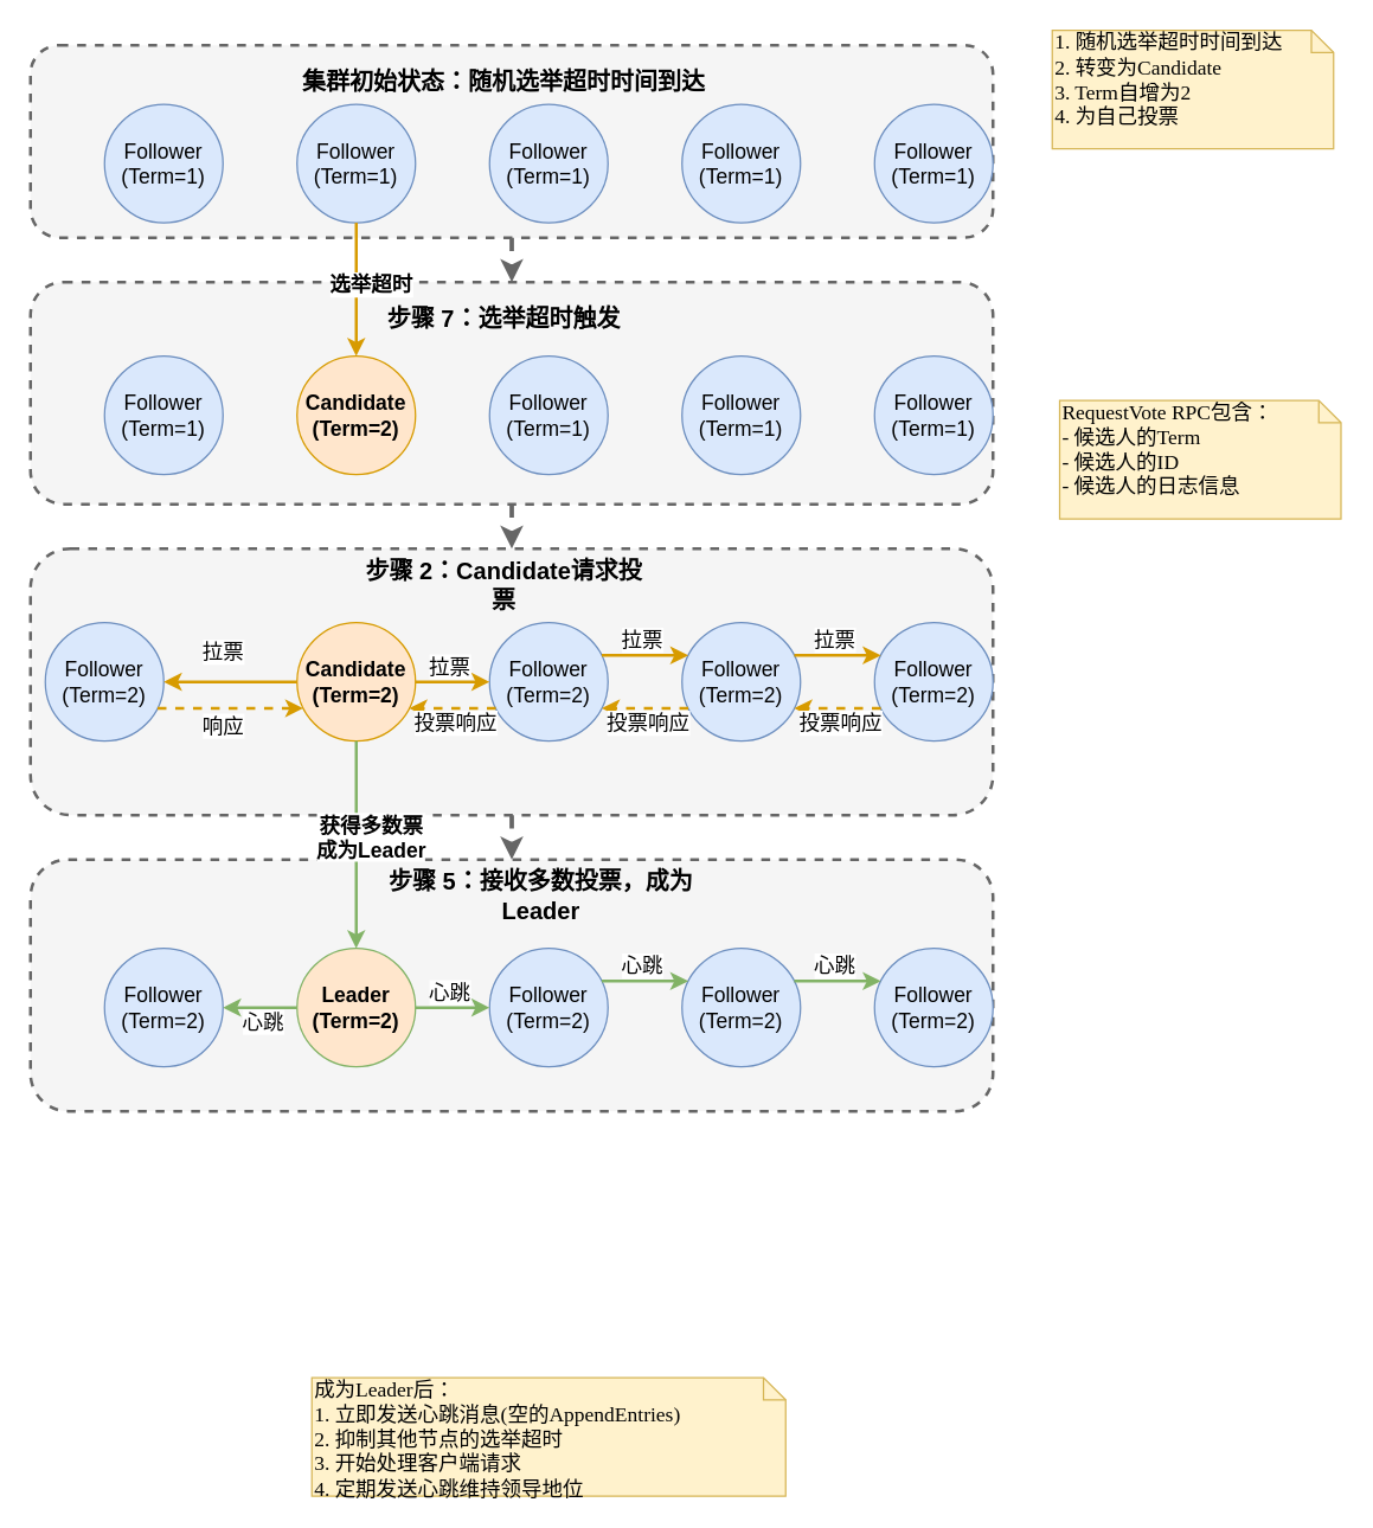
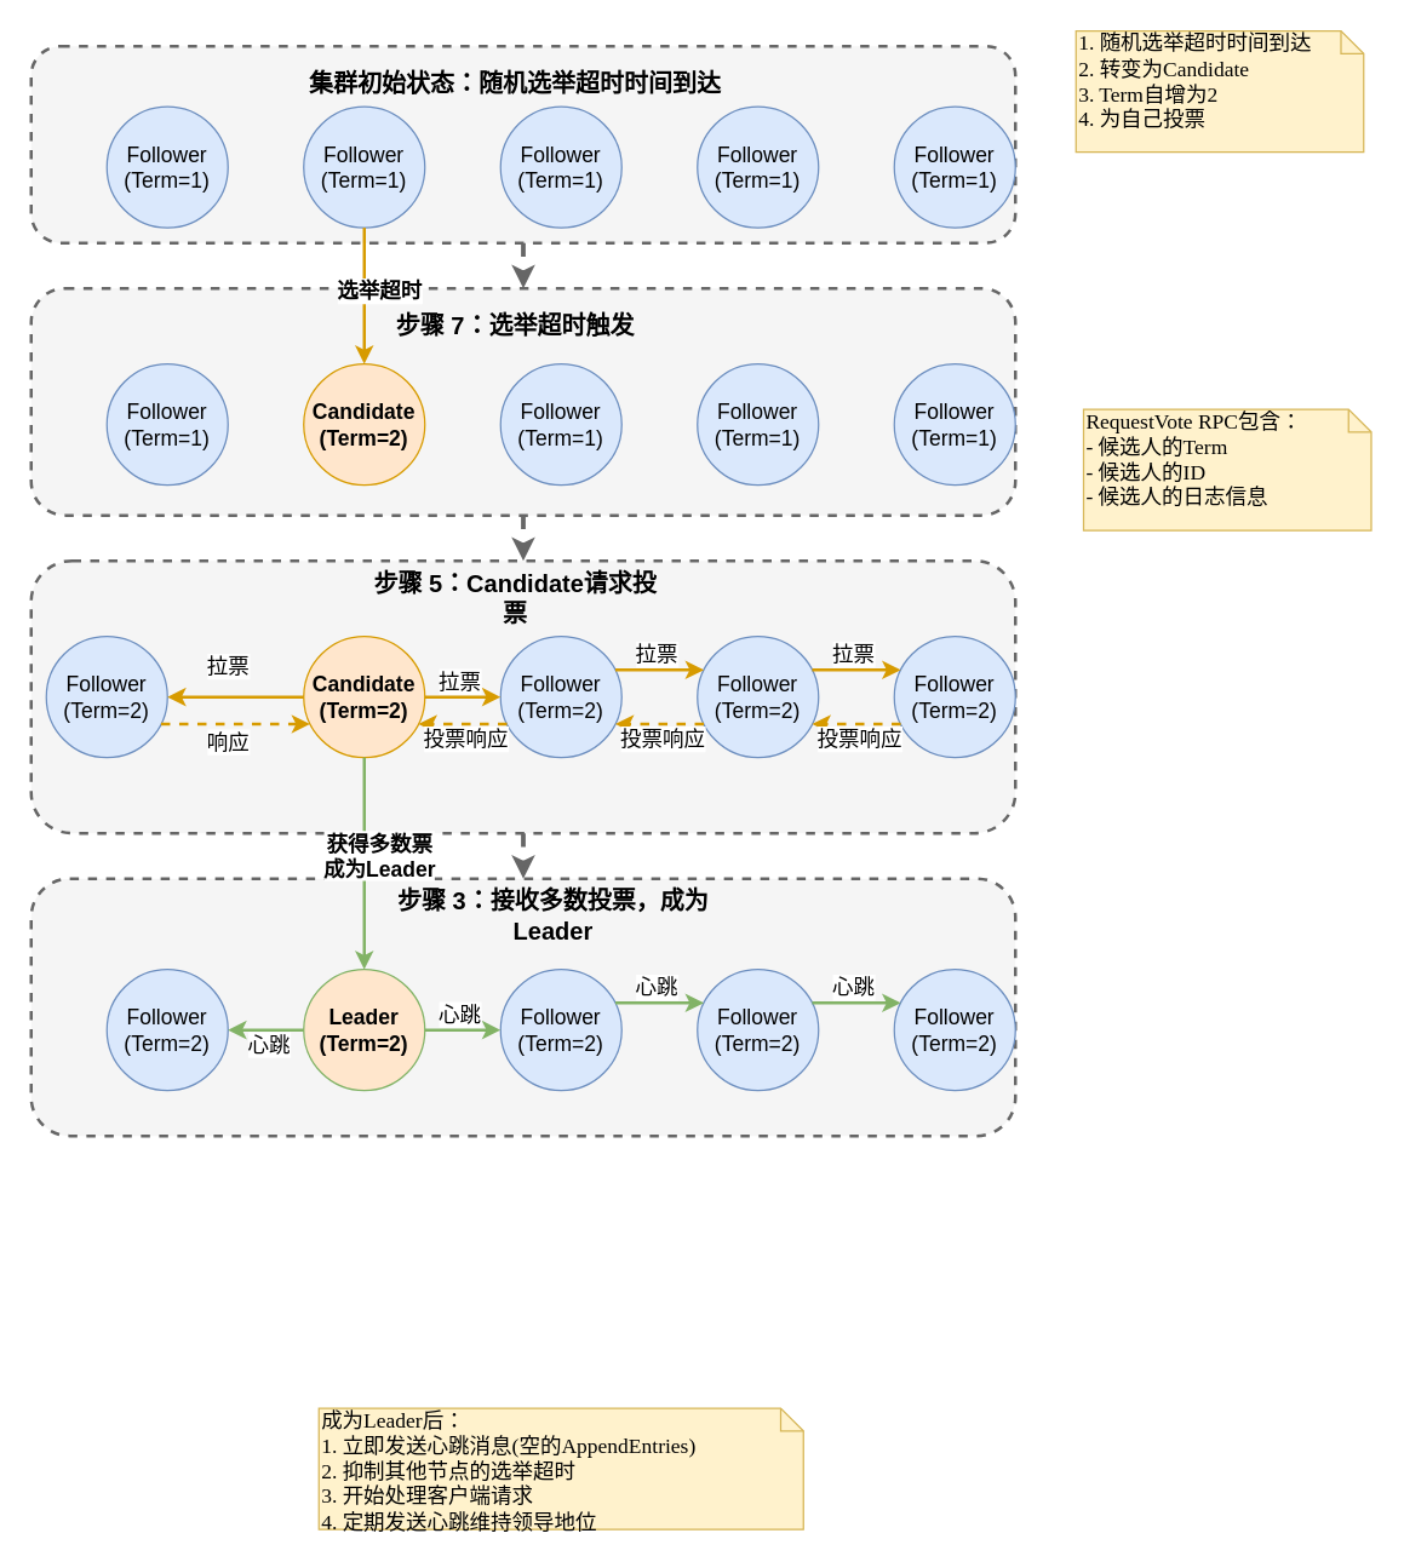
  <mxCell id="0" />
  <mxCell id="1" parent="0" />
  <mxCell id="2" value="" style="rounded=1;whiteSpace=wrap;html=1;dashed=1;strokeWidth=2;fillColor=#f5f5f5;fontColor=#333333;strokeColor=#666666;" vertex="1" parent="1"><mxGeometry x="20" y="30" width="650" height="130" as="geometry" /></mxCell>
  <mxCell id="3" value="集群初始状态：随机选举超时时间到达" style="text;html=1;strokeColor=none;fillColor=none;align=center;verticalAlign=middle;whiteSpace=wrap;rounded=0;fontSize=16;fontStyle=1" vertex="1" parent="1"><mxGeometry x="200" y="40" width="280" height="30" as="geometry" /></mxCell>
  <mxCell id="4" value="Follower&#10;(Term=1)" style="ellipse;whiteSpace=wrap;html=1;aspect=fixed;fillColor=#dae8fc;strokeColor=#6c8ebf;fontSize=14;" vertex="1" parent="1"><mxGeometry x="70" y="70" width="80" height="80" as="geometry" /></mxCell>
  <mxCell id="5" value="Follower&#10;(Term=1)" style="ellipse;whiteSpace=wrap;html=1;aspect=fixed;fillColor=#dae8fc;strokeColor=#6c8ebf;fontSize=14;" vertex="1" parent="1"><mxGeometry x="200" y="70" width="80" height="80" as="geometry" /></mxCell>
  <mxCell id="6" value="Follower&#10;(Term=1)" style="ellipse;whiteSpace=wrap;html=1;aspect=fixed;fillColor=#dae8fc;strokeColor=#6c8ebf;fontSize=14;" vertex="1" parent="1"><mxGeometry x="330" y="70" width="80" height="80" as="geometry" /></mxCell>
  <mxCell id="7" value="Follower&#10;(Term=1)" style="ellipse;whiteSpace=wrap;html=1;aspect=fixed;fillColor=#dae8fc;strokeColor=#6c8ebf;fontSize=14;" vertex="1" parent="1"><mxGeometry x="460" y="70" width="80" height="80" as="geometry" /></mxCell>
  <mxCell id="8" value="Follower&#10;(Term=1)" style="ellipse;whiteSpace=wrap;html=1;aspect=fixed;fillColor=#dae8fc;strokeColor=#6c8ebf;fontSize=14;" vertex="1" parent="1"><mxGeometry x="590" y="70" width="80" height="80" as="geometry" /></mxCell>
  <mxCell id="9" value="" style="rounded=1;whiteSpace=wrap;html=1;dashed=1;strokeWidth=2;fillColor=#f5f5f5;fontColor=#333333;strokeColor=#666666;" vertex="1" parent="1"><mxGeometry x="20" y="190" width="650" height="150" as="geometry" /></mxCell>
  <mxCell id="10" value="步骤 7：选举超时触发" style="text;html=1;strokeColor=none;fillColor=none;align=center;verticalAlign=middle;whiteSpace=wrap;rounded=0;fontSize=16;fontStyle=1" vertex="1" parent="1"><mxGeometry x="240" y="200" width="200" height="30" as="geometry" /></mxCell>
  <mxCell id="11" value="Follower&#10;(Term=1)" style="ellipse;whiteSpace=wrap;html=1;aspect=fixed;fillColor=#dae8fc;strokeColor=#6c8ebf;fontSize=14;" vertex="1" parent="1"><mxGeometry x="70" y="240" width="80" height="80" as="geometry" /></mxCell>
  <mxCell id="12" value="Candidate&#10;(Term=2)" style="ellipse;whiteSpace=wrap;html=1;aspect=fixed;fillColor=#ffe6cc;strokeColor=#d79b00;fontSize=14;fontStyle=1" vertex="1" parent="1"><mxGeometry x="200" y="240" width="80" height="80" as="geometry" /></mxCell>
  <mxCell id="13" value="Follower&#10;(Term=1)" style="ellipse;whiteSpace=wrap;html=1;aspect=fixed;fillColor=#dae8fc;strokeColor=#6c8ebf;fontSize=14;" vertex="1" parent="1"><mxGeometry x="330" y="240" width="80" height="80" as="geometry" /></mxCell>
  <mxCell id="14" value="Follower&#10;(Term=1)" style="ellipse;whiteSpace=wrap;html=1;aspect=fixed;fillColor=#dae8fc;strokeColor=#6c8ebf;fontSize=14;" vertex="1" parent="1"><mxGeometry x="460" y="240" width="80" height="80" as="geometry" /></mxCell>
  <mxCell id="15" value="Follower&#10;(Term=1)" style="ellipse;whiteSpace=wrap;html=1;aspect=fixed;fillColor=#dae8fc;strokeColor=#6c8ebf;fontSize=14;" vertex="1" parent="1"><mxGeometry x="590" y="240" width="80" height="80" as="geometry" /></mxCell>
  <mxCell id="16" value="选举超时" style="endArrow=classic;html=1;rounded=0;fontSize=14;exitX=0.5;exitY=1;exitDx=0;exitDy=0;entryX=0.5;entryY=0;entryDx=0;entryDy=0;fillColor=#ffe6cc;strokeColor=#d79b00;strokeWidth=2;fontStyle=1" edge="1" parent="1" source="5" target="12"><mxGeometry x="-0.068" y="10" width="50" height="50" relative="1" as="geometry"><mxPoint x="135" y="420" as="sourcePoint" /><mxPoint x="140" y="240" as="targetPoint" /><mxPoint as="offset" /></mxGeometry></mxCell>
  <mxCell id="17" value="1. 随机选举超时时间到达&#10;2. 转变为Candidate&#10;3. Term自增为2&#10;4. 为自己投票" style="shape=note;whiteSpace=wrap;html=1;size=15;verticalAlign=top;align=left;spacingTop=-6;rounded=0;shadow=0;comic=0;labelBackgroundColor=none;strokeWidth=1;fontFamily=Verdana;fontSize=14;fillColor=#fff2cc;strokeColor=#d6b656;" vertex="1" parent="1"><mxGeometry x="710" y="20" width="190" height="80" as="geometry" /></mxCell>
  <mxCell id="18" value="" style="rounded=1;whiteSpace=wrap;html=1;dashed=1;strokeWidth=2;fillColor=#f5f5f5;fontColor=#333333;strokeColor=#666666;" vertex="1" parent="1"><mxGeometry x="20" y="370" width="650" height="180" as="geometry" /></mxCell>
- <mxCell id="19" value="步骤 2：Candidate请求投票" style="text;html=1;strokeColor=none;fillColor=none;align=center;verticalAlign=middle;whiteSpace=wrap;rounded=0;fontSize=16;fontStyle=1" vertex="1" parent="1"><mxGeometry x="240" y="380" width="200" height="30" as="geometry" /></mxCell>
+ <mxCell id="19" value="步骤 5：Candidate请求投票" style="text;html=1;strokeColor=none;fillColor=none;align=center;verticalAlign=middle;whiteSpace=wrap;rounded=0;fontSize=16;fontStyle=1" vertex="1" parent="1"><mxGeometry x="240" y="380" width="200" height="30" as="geometry" /></mxCell>
  <mxCell id="20" value="Follower&#10;(Term=2)" style="ellipse;whiteSpace=wrap;html=1;aspect=fixed;fillColor=#dae8fc;strokeColor=#6c8ebf;fontSize=14;" vertex="1" parent="1"><mxGeometry x="30" y="420" width="80" height="80" as="geometry" /></mxCell>
  <mxCell id="21" value="Candidate&#10;(Term=2)" style="ellipse;whiteSpace=wrap;html=1;aspect=fixed;fillColor=#ffe6cc;strokeColor=#d79b00;fontSize=14;fontStyle=1" vertex="1" parent="1"><mxGeometry x="200" y="420" width="80" height="80" as="geometry" /></mxCell>
  <mxCell id="22" value="Follower&#10;(Term=2)" style="ellipse;whiteSpace=wrap;html=1;aspect=fixed;fillColor=#dae8fc;strokeColor=#6c8ebf;fontSize=14;" vertex="1" parent="1"><mxGeometry x="330" y="420" width="80" height="80" as="geometry" /></mxCell>
  <mxCell id="23" value="Follower&#10;(Term=2)" style="ellipse;whiteSpace=wrap;html=1;aspect=fixed;fillColor=#dae8fc;strokeColor=#6c8ebf;fontSize=14;" vertex="1" parent="1"><mxGeometry x="460" y="420" width="80" height="80" as="geometry" /></mxCell>
  <mxCell id="24" value="Follower&#10;(Term=2)" style="ellipse;whiteSpace=wrap;html=1;aspect=fixed;fillColor=#dae8fc;strokeColor=#6c8ebf;fontSize=14;" vertex="1" parent="1"><mxGeometry x="590" y="420" width="80" height="80" as="geometry" /></mxCell>
  <mxCell id="25" value="拉票" style="endArrow=classic;html=1;rounded=0;fontSize=14;exitX=0;exitY=0.5;exitDx=0;exitDy=0;entryX=1;entryY=0.5;entryDx=0;entryDy=0;strokeWidth=2;fillColor=#ffe6cc;strokeColor=#d79b00;" edge="1" parent="1" source="21" target="20"><mxGeometry x="0.111" y="-20" width="50" height="50" relative="1" as="geometry"><mxPoint x="240" y="160" as="sourcePoint" /><mxPoint x="240" y="250" as="targetPoint" /><mxPoint as="offset" /></mxGeometry></mxCell>
  <mxCell id="26" value="拉票" style="endArrow=classic;html=1;rounded=0;fontSize=14;exitX=1;exitY=0.5;exitDx=0;exitDy=0;entryX=0;entryY=0.5;entryDx=0;entryDy=0;strokeWidth=2;fillColor=#ffe6cc;strokeColor=#d79b00;" edge="1" parent="1" source="21" target="22"><mxGeometry x="-0.068" y="10" width="50" height="50" relative="1" as="geometry"><mxPoint x="210" y="470" as="sourcePoint" /><mxPoint x="160" y="470" as="targetPoint" /><mxPoint as="offset" /></mxGeometry></mxCell>
  <mxCell id="27" value="拉票" style="endArrow=classic;html=1;rounded=0;fontSize=14;exitX=1;exitY=0.25;exitDx=0;exitDy=0;entryX=0;entryY=0.25;entryDx=0;entryDy=0;strokeWidth=2;fillColor=#ffe6cc;strokeColor=#d79b00;" edge="1" parent="1" source="22" target="23"><mxGeometry x="-0.068" y="10" width="50" height="50" relative="1" as="geometry"><mxPoint x="290" y="470" as="sourcePoint" /><mxPoint x="340" y="470" as="targetPoint" /><mxPoint as="offset" /></mxGeometry></mxCell>
  <mxCell id="28" value="拉票" style="endArrow=classic;html=1;rounded=0;fontSize=14;exitX=1;exitY=0.25;exitDx=0;exitDy=0;entryX=0;entryY=0.25;entryDx=0;entryDy=0;strokeWidth=2;fillColor=#ffe6cc;strokeColor=#d79b00;" edge="1" parent="1" source="23" target="24"><mxGeometry x="-0.068" y="10" width="50" height="50" relative="1" as="geometry"><mxPoint x="420" y="450" as="sourcePoint" /><mxPoint x="470" y="450" as="targetPoint" /><mxPoint as="offset" /></mxGeometry></mxCell>
  <mxCell id="29" value="响应" style="endArrow=classic;html=1;rounded=0;fontSize=14;exitX=1;exitY=0.75;exitDx=0;exitDy=0;entryX=0;entryY=0.75;entryDx=0;entryDy=0;strokeWidth=2;dashed=1;fillColor=#ffe6cc;strokeColor=#d79b00;" edge="1" parent="1" source="20" target="21"><mxGeometry x="-0.102" y="-12" width="50" height="50" relative="1" as="geometry"><mxPoint x="210" y="470" as="sourcePoint" /><mxPoint x="160" y="470" as="targetPoint" /><mxPoint as="offset" /></mxGeometry></mxCell>
  <mxCell id="30" value="投票响应" style="endArrow=classic;html=1;rounded=0;fontSize=14;exitX=0;exitY=0.75;exitDx=0;exitDy=0;entryX=1;entryY=0.75;entryDx=0;entryDy=0;strokeWidth=2;dashed=1;fillColor=#ffe6cc;strokeColor=#d79b00;" edge="1" parent="1" source="22" target="21"><mxGeometry x="-0.068" y="10" width="50" height="50" relative="1" as="geometry"><mxPoint x="160" y="490" as="sourcePoint" /><mxPoint x="210" y="490" as="targetPoint" /><mxPoint as="offset" /></mxGeometry></mxCell>
  <mxCell id="31" value="投票响应" style="endArrow=classic;html=1;rounded=0;fontSize=14;exitX=0;exitY=0.75;exitDx=0;exitDy=0;entryX=1;entryY=0.75;entryDx=0;entryDy=0;strokeWidth=2;dashed=1;fillColor=#ffe6cc;strokeColor=#d79b00;" edge="1" parent="1" source="23" target="22"><mxGeometry x="-0.068" y="10" width="50" height="50" relative="1" as="geometry"><mxPoint x="340" y="490" as="sourcePoint" /><mxPoint x="290" y="490" as="targetPoint" /><mxPoint as="offset" /></mxGeometry></mxCell>
  <mxCell id="32" value="投票响应" style="endArrow=classic;html=1;rounded=0;fontSize=14;exitX=0;exitY=0.75;exitDx=0;exitDy=0;entryX=1;entryY=0.75;entryDx=0;entryDy=0;strokeWidth=2;dashed=1;fillColor=#ffe6cc;strokeColor=#d79b00;" edge="1" parent="1" source="24" target="23"><mxGeometry x="-0.068" y="10" width="50" height="50" relative="1" as="geometry"><mxPoint x="470" y="490" as="sourcePoint" /><mxPoint x="420" y="490" as="targetPoint" /><mxPoint as="offset" /></mxGeometry></mxCell>
  <mxCell id="33" value="RequestVote RPC包含：&#10;- 候选人的Term&#10;- 候选人的ID&#10;- 候选人的日志信息" style="shape=note;whiteSpace=wrap;html=1;size=15;verticalAlign=top;align=left;spacingTop=-6;rounded=0;shadow=0;comic=0;labelBackgroundColor=none;strokeWidth=1;fontFamily=Verdana;fontSize=14;fillColor=#fff2cc;strokeColor=#d6b656;" vertex="1" parent="1"><mxGeometry x="715" y="270" width="190" height="80" as="geometry" /></mxCell>
  <mxCell id="34" value="" style="rounded=1;whiteSpace=wrap;html=1;dashed=1;strokeWidth=2;fillColor=#f5f5f5;fontColor=#333333;strokeColor=#666666;" vertex="1" parent="1"><mxGeometry x="20" y="580" width="650" height="170" as="geometry" /></mxCell>
- <mxCell id="35" value="步骤 5：接收多数投票，成为Leader" style="text;html=1;strokeColor=none;fillColor=none;align=center;verticalAlign=middle;whiteSpace=wrap;rounded=0;fontSize=16;fontStyle=1" vertex="1" parent="1"><mxGeometry x="240" y="590" width="250" height="30" as="geometry" /></mxCell>
+ <mxCell id="35" value="步骤 3：接收多数投票，成为Leader" style="text;html=1;strokeColor=none;fillColor=none;align=center;verticalAlign=middle;whiteSpace=wrap;rounded=0;fontSize=16;fontStyle=1" vertex="1" parent="1"><mxGeometry x="240" y="590" width="250" height="30" as="geometry" /></mxCell>
  <mxCell id="36" value="Follower&#10;(Term=2)" style="ellipse;whiteSpace=wrap;html=1;aspect=fixed;fillColor=#dae8fc;strokeColor=#6c8ebf;fontSize=14;" vertex="1" parent="1"><mxGeometry x="70" y="640" width="80" height="80" as="geometry" /></mxCell>
  <mxCell id="37" value="Leader&#10;(Term=2)" style="ellipse;whiteSpace=wrap;html=1;aspect=fixed;fillColor=#ffe6cc;strokeColor=#82b366;fontSize=14;fontStyle=1;" vertex="1" parent="1"><mxGeometry x="200" y="640" width="80" height="80" as="geometry" /></mxCell>
  <mxCell id="38" value="Follower&#10;(Term=2)" style="ellipse;whiteSpace=wrap;html=1;aspect=fixed;fillColor=#dae8fc;strokeColor=#6c8ebf;fontSize=14;" vertex="1" parent="1"><mxGeometry x="330" y="640" width="80" height="80" as="geometry" /></mxCell>
  <mxCell id="39" value="Follower&#10;(Term=2)" style="ellipse;whiteSpace=wrap;html=1;aspect=fixed;fillColor=#dae8fc;strokeColor=#6c8ebf;fontSize=14;" vertex="1" parent="1"><mxGeometry x="460" y="640" width="80" height="80" as="geometry" /></mxCell>
  <mxCell id="40" value="Follower&#10;(Term=2)" style="ellipse;whiteSpace=wrap;html=1;aspect=fixed;fillColor=#dae8fc;strokeColor=#6c8ebf;fontSize=14;" vertex="1" parent="1"><mxGeometry x="590" y="640" width="80" height="80" as="geometry" /></mxCell>
  <mxCell id="41" value="获得多数票&#10;成为Leader" style="endArrow=classic;html=1;rounded=0;fontSize=14;exitX=0.5;exitY=1;exitDx=0;exitDy=0;entryX=0.5;entryY=0;entryDx=0;entryDy=0;fillColor=#d5e8d4;strokeColor=#82b366;strokeWidth=2;fontStyle=1" edge="1" parent="1" source="21" target="37"><mxGeometry x="-0.068" y="10" width="50" height="50" relative="1" as="geometry"><mxPoint x="240" y="160" as="sourcePoint" /><mxPoint x="240" y="250" as="targetPoint" /><mxPoint as="offset" /></mxGeometry></mxCell>
  <mxCell id="42" value="心跳" style="endArrow=classic;html=1;rounded=0;fontSize=14;exitX=0;exitY=0.5;exitDx=0;exitDy=0;entryX=1;entryY=0.5;entryDx=0;entryDy=0;strokeWidth=2;fillColor=#d5e8d4;strokeColor=#82b366;" edge="1" parent="1" source="37" target="36"><mxGeometry x="-0.068" y="10" width="50" height="50" relative="1" as="geometry"><mxPoint x="240" y="510" as="sourcePoint" /><mxPoint x="240" y="650" as="targetPoint" /><mxPoint as="offset" /></mxGeometry></mxCell>
  <mxCell id="43" value="心跳" style="endArrow=classic;html=1;rounded=0;fontSize=14;exitX=1;exitY=0.5;exitDx=0;exitDy=0;entryX=0;entryY=0.5;entryDx=0;entryDy=0;strokeWidth=2;fillColor=#d5e8d4;strokeColor=#82b366;" edge="1" parent="1" source="37" target="38"><mxGeometry x="-0.068" y="10" width="50" height="50" relative="1" as="geometry"><mxPoint x="210" y="690" as="sourcePoint" /><mxPoint x="160" y="690" as="targetPoint" /><mxPoint as="offset" /></mxGeometry></mxCell>
  <mxCell id="44" value="心跳" style="endArrow=classic;html=1;rounded=0;fontSize=14;exitX=1;exitY=0.25;exitDx=0;exitDy=0;entryX=0;entryY=0.25;entryDx=0;entryDy=0;strokeWidth=2;fillColor=#d5e8d4;strokeColor=#82b366;" edge="1" parent="1" source="38" target="39"><mxGeometry x="-0.068" y="10" width="50" height="50" relative="1" as="geometry"><mxPoint x="290" y="690" as="sourcePoint" /><mxPoint x="340" y="690" as="targetPoint" /><mxPoint as="offset" /></mxGeometry></mxCell>
  <mxCell id="45" value="心跳" style="endArrow=classic;html=1;rounded=0;fontSize=14;exitX=1;exitY=0.25;exitDx=0;exitDy=0;entryX=0;entryY=0.25;entryDx=0;entryDy=0;strokeWidth=2;fillColor=#d5e8d4;strokeColor=#82b366;" edge="1" parent="1" source="39" target="40"><mxGeometry x="-0.074" y="10" width="50" height="50" relative="1" as="geometry"><mxPoint x="420" y="670" as="sourcePoint" /><mxPoint x="470" y="670" as="targetPoint" /><mxPoint as="offset" /></mxGeometry></mxCell>
  <mxCell id="46" value="成为Leader后：&#10;1. 立即发送心跳消息(空的AppendEntries)&#10;2. 抑制其他节点的选举超时&#10;3. 开始处理客户端请求&#10;4. 定期发送心跳维持领导地位" style="shape=note;whiteSpace=wrap;html=1;size=15;verticalAlign=top;align=left;spacingTop=-6;rounded=0;shadow=0;comic=0;labelBackgroundColor=none;strokeWidth=1;fontFamily=Verdana;fontSize=14;fillColor=#fff2cc;strokeColor=#d6b656;" vertex="1" parent="1"><mxGeometry x="210" y="930" width="320" height="80" as="geometry" /></mxCell>
  <mxCell id="47" value="" style="endArrow=classic;html=1;rounded=0;fontSize=14;strokeWidth=3;fillColor=#f5f5f5;strokeColor=#666666;dashed=1;" edge="1" parent="1"><mxGeometry width="50" height="50" relative="1" as="geometry"><mxPoint x="345" y="160" as="sourcePoint" /><mxPoint x="345" y="190" as="targetPoint" /></mxGeometry></mxCell>
  <mxCell id="48" value="" style="endArrow=classic;html=1;rounded=0;fontSize=14;strokeWidth=3;fillColor=#f5f5f5;strokeColor=#666666;dashed=1;" edge="1" parent="1"><mxGeometry width="50" height="50" relative="1" as="geometry"><mxPoint x="345" y="340" as="sourcePoint" /><mxPoint x="345" y="370" as="targetPoint" /></mxGeometry></mxCell>
  <mxCell id="49" value="" style="endArrow=classic;html=1;rounded=0;fontSize=14;strokeWidth=3;fillColor=#f5f5f5;strokeColor=#666666;dashed=1;" edge="1" parent="1"><mxGeometry width="50" height="50" relative="1" as="geometry"><mxPoint x="345" y="550" as="sourcePoint" /><mxPoint x="345" y="580" as="targetPoint" /></mxGeometry></mxCell>
